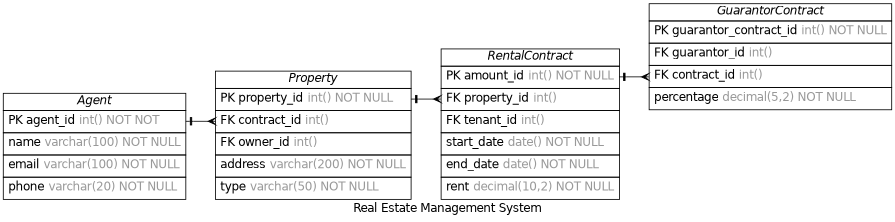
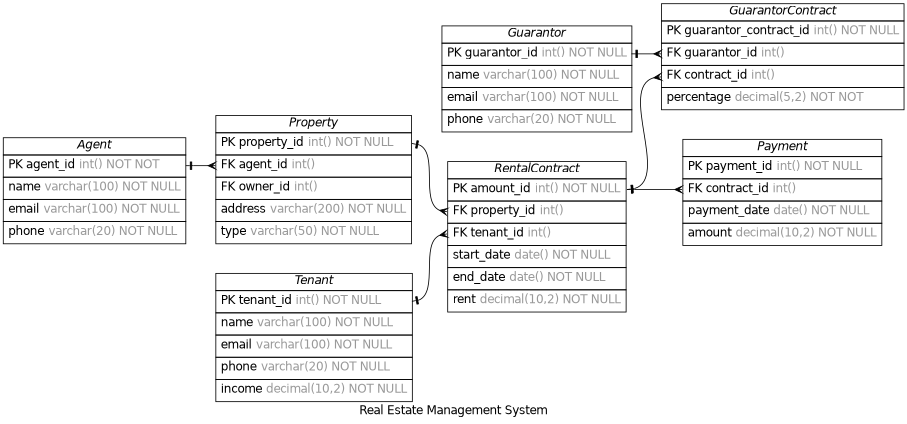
  digraph {
    concentrate=true
    fontname=Helvetica
    label="Real Estate Management System"
    nodesep=0.5
    rankdir=LR
    splines=spline
    node [fontname=Helvetica shape=plain]
    edge [arrowhead=ocrow arrowsize=0.9 arrowtail=noneotee dir=both fontname=Helvetica fontsize=12 headport=contract_id labelangle=32 labeldistance=1.8 penwidth=1.0 tailport=contract_id]
    n1 [label=<         <table border="0" cellborder="1" cellspacing="0" >         <tr><td><i>Agent</i></td></tr>         <tr><td port="agent_id" align="left" cellpadding="5">PK agent_id <font color="grey60">int() NOT NOT</font></td></tr>         <tr><td port="name" align="left" cellpadding="5">name <font color="grey60">varchar(100) NOT NULL</font></td></tr>         <tr><td port="email" align="left" cellpadding="5">email <font color="grey60">varchar(100) NOT NULL</font></td></tr>         <tr><td port="phone" align="left" cellpadding="5">phone <font color="grey60">varchar(20) NOT NULL</font></td></tr>     </table>>]
-   n2 [label=<         <table border="0" cellborder="1" cellspacing="0" >         <tr><td><i>Property</i></td></tr>         <tr><td port="property_id" align="left" cellpadding="5">PK property_id <font color="grey60">int() NOT NULL</font></td></tr>         <tr><td port="agent_id" align="left" cellpadding="5">FK contract_id <font color="grey60">int()</font></td></tr>         <tr><td port="owner_id" align="left" cellpadding="5">FK owner_id <font color="grey60">int()</font></td></tr>         <tr><td port="address" align="left" cellpadding="5">address <font color="grey60">varchar(200) NOT NULL</font></td></tr>         <tr><td port="type" align="left" cellpadding="5">type <font color="grey60">varchar(50) NOT NULL</font></td></tr>     </table>>]
+   n2 [label=<         <table border="0" cellborder="1" cellspacing="0" >         <tr><td><i>Property</i></td></tr>         <tr><td port="property_id" align="left" cellpadding="5">PK property_id <font color="grey60">int() NOT NULL</font></td></tr>         <tr><td port="agent_id" align="left" cellpadding="5">FK agent_id <font color="grey60">int()</font></td></tr>         <tr><td port="owner_id" align="left" cellpadding="5">FK owner_id <font color="grey60">int()</font></td></tr>         <tr><td port="address" align="left" cellpadding="5">address <font color="grey60">varchar(200) NOT NULL</font></td></tr>         <tr><td port="type" align="left" cellpadding="5">type <font color="grey60">varchar(50) NOT NULL</font></td></tr>     </table>>]
    n3 [label=<         <table border="0" cellborder="1" cellspacing="0" >         <tr><td><i>RentalContract</i></td></tr>         <tr><td port="contract_id" align="left" cellpadding="5">PK amount_id <font color="grey60">int() NOT NULL</font></td></tr>         <tr><td port="property_id" align="left" cellpadding="5">FK property_id <font color="grey60">int()</font></td></tr>         <tr><td port="tenant_id" align="left" cellpadding="5">FK tenant_id <font color="grey60">int()</font></td></tr>         <tr><td port="start_date" align="left" cellpadding="5">start_date <font color="grey60">date() NOT NULL</font></td></tr>         <tr><td port="end_date" align="left" cellpadding="5">end_date <font color="grey60">date() NOT NULL</font></td></tr>         <tr><td port="rent" align="left" cellpadding="5">rent <font color="grey60">decimal(10,2) NOT NULL</font></td></tr>     </table>>]
-   n4 [label=<         <table border="0" cellborder="1" cellspacing="0" >         <tr><td><i>GuarantorContract</i></td></tr>         <tr><td port="guarantor_contract_id" align="left" cellpadding="5">PK guarantor_contract_id <font color="grey60">int() NOT NULL</font></td></tr>         <tr><td port="guarantor_id" align="left" cellpadding="5">FK guarantor_id <font color="grey60">int()</font></td></tr>         <tr><td port="contract_id" align="left" cellpadding="5">FK contract_id <font color="grey60">int()</font></td></tr>         <tr><td port="percentage" align="left" cellpadding="5">percentage <font color="grey60">decimal(5,2) NOT NULL</font></td></tr>     </table>>]
+   n4 [label=<         <table border="0" cellborder="1" cellspacing="0" >         <tr><td><i>GuarantorContract</i></td></tr>         <tr><td port="guarantor_contract_id" align="left" cellpadding="5">PK guarantor_contract_id <font color="grey60">int() NOT NULL</font></td></tr>         <tr><td port="guarantor_id" align="left" cellpadding="5">FK guarantor_id <font color="grey60">int()</font></td></tr>         <tr><td port="contract_id" align="left" cellpadding="5">FK contract_id <font color="grey60">int()</font></td></tr>         <tr><td port="percentage" align="left" cellpadding="5">percentage <font color="grey60">decimal(5,2) NOT NOT</font></td></tr>     </table>>]
+   n5 [label=<         <table border="0" cellborder="1" cellspacing="0" >         <tr><td><i>Payment</i></td></tr>         <tr><td port="payment_id" align="left" cellpadding="5">PK payment_id <font color="grey60">int() NOT NULL</font></td></tr>         <tr><td port="contract_id" align="left" cellpadding="5">FK contract_id <font color="grey60">int()</font></td></tr>         <tr><td port="payment_date" align="left" cellpadding="5">payment_date <font color="grey60">date() NOT NULL</font></td></tr>         <tr><td port="amount" align="left" cellpadding="5">amount <font color="grey60">decimal(10,2) NOT NULL</font></td></tr>     </table>>]
+   n6 [label=<         <table border="0" cellborder="1" cellspacing="0" >         <tr><td><i>Tenant</i></td></tr>         <tr><td port="tenant_id" align="left" cellpadding="5">PK tenant_id <font color="grey60">int() NOT NULL</font></td></tr>         <tr><td port="name" align="left" cellpadding="5">name <font color="grey60">varchar(100) NOT NULL</font></td></tr>         <tr><td port="email" align="left" cellpadding="5">email <font color="grey60">varchar(100) NOT NULL</font></td></tr>         <tr><td port="phone" align="left" cellpadding="5">phone <font color="grey60">varchar(20) NOT NULL</font></td></tr>         <tr><td port="income" align="left" cellpadding="5">income <font color="grey60">decimal(10,2) NOT NULL</font></td></tr>     </table>>]
+   n7 [label=<         <table border="0" cellborder="1" cellspacing="0" >         <tr><td><i>Guarantor</i></td></tr>         <tr><td port="guarantor_id" align="left" cellpadding="5">PK guarantor_id <font color="grey60">int() NOT NULL</font></td></tr>         <tr><td port="name" align="left" cellpadding="5">name <font color="grey60">varchar(100) NOT NULL</font></td></tr>         <tr><td port="email" align="left" cellpadding="5">email <font color="grey60">varchar(100) NOT NULL</font></td></tr>         <tr><td port="phone" align="left" cellpadding="5">phone <font color="grey60">varchar(20) NOT NULL</font></td></tr>     </table>>]
    n1 -> n2 [headport=agent_id tailport=agent_id]
    n2 -> n3 [headport=property_id tailport=property_id]
    n3 -> n4
+   n3 -> n5
+   n6 -> n3 [headport=tenant_id tailport=tenant_id]
+   n7 -> n4 [headport=guarantor_id tailport=guarantor_id]
  }
